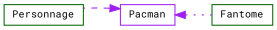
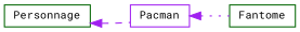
  digraph {
    fontname="Roboto Mono"
    rankdir=LR
    node [color=darkgreen fillcolor=white fontname="Roboto Mono" fontsize=10 shape=record style=filled]
    edge [color=purple dir=back fontname="Roboto Mono" fontsize=10 labelfontname=Helvetica labelfontsize=10]
    n1 [height=0.2 label=Personnage width=0.4]
    n2 [color=purple height=0.2 label=Pacman width=0.4]
    n3 [height=0.2 label=Fantome width=0.4]
-   n2 -> n1 [style=dashed]
+   n1 -> n2 [style=dashed]
    n2 -> n3 [style=dotted]
  }
